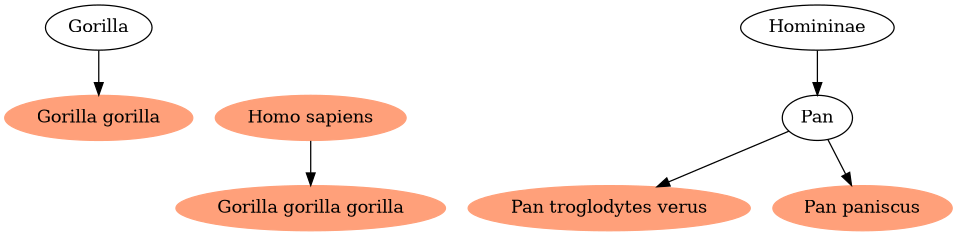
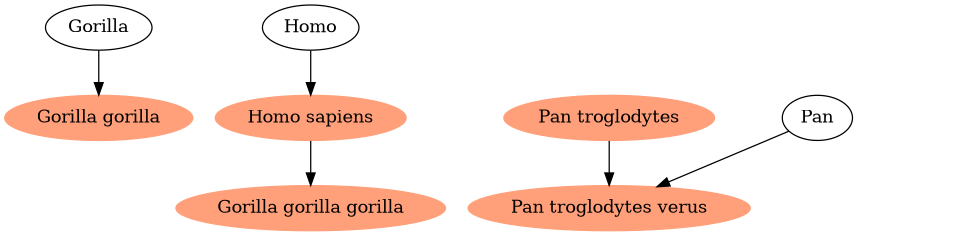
  digraph {
    node [color=lightsalmon style=filled]
    n1 [label="Gorilla gorilla"]
    n2 [label="Gorilla gorilla gorilla"]
    n3 [label=Gorilla color="" style=""]
+   n4 [label=Homo color="" style=""]
    n5 [label="Homo sapiens"]
+   n6 [label="Pan troglodytes"]
    n7 [label="Pan troglodytes verus"]
    n8 [label=Pan color="" style=""]
-   n9 [label="Pan paniscus"]
-   n10 [label=Homininae color="" style=""]
    n3 -> n1
+   n4 -> n5
    n5 -> n2
+   n6 -> n7
    n8 -> n7
-   n8 -> n9
-   n10 -> n8
  }
